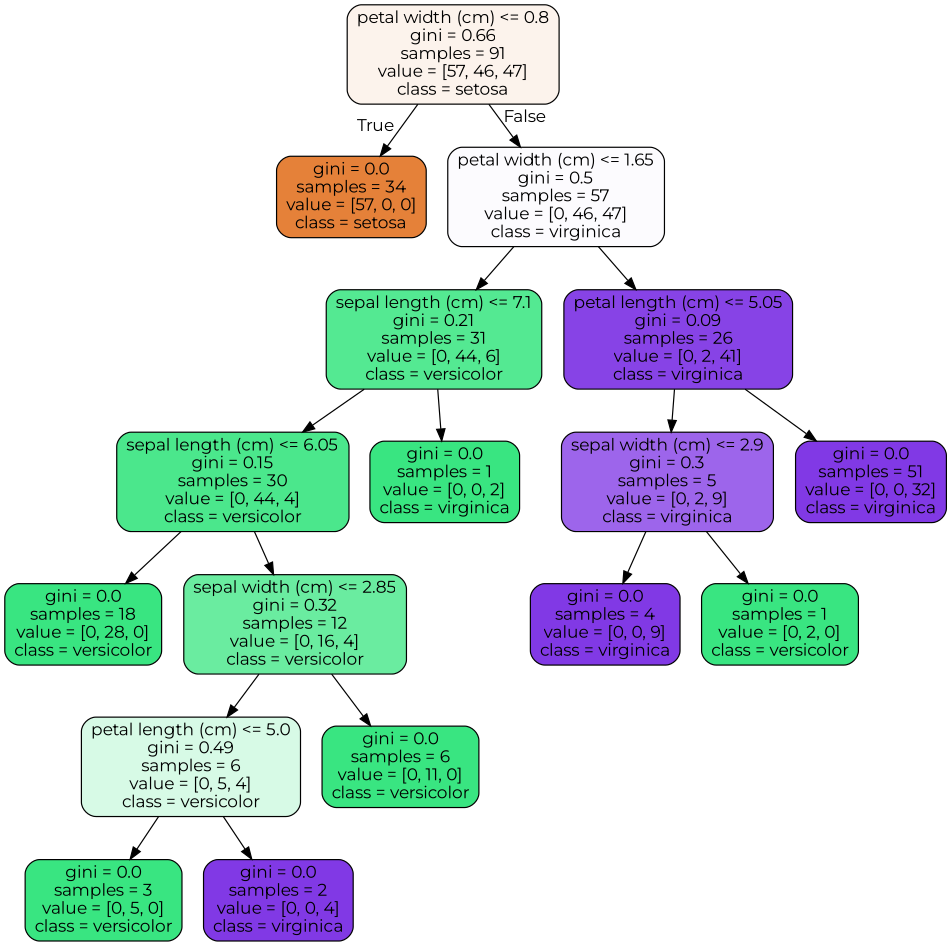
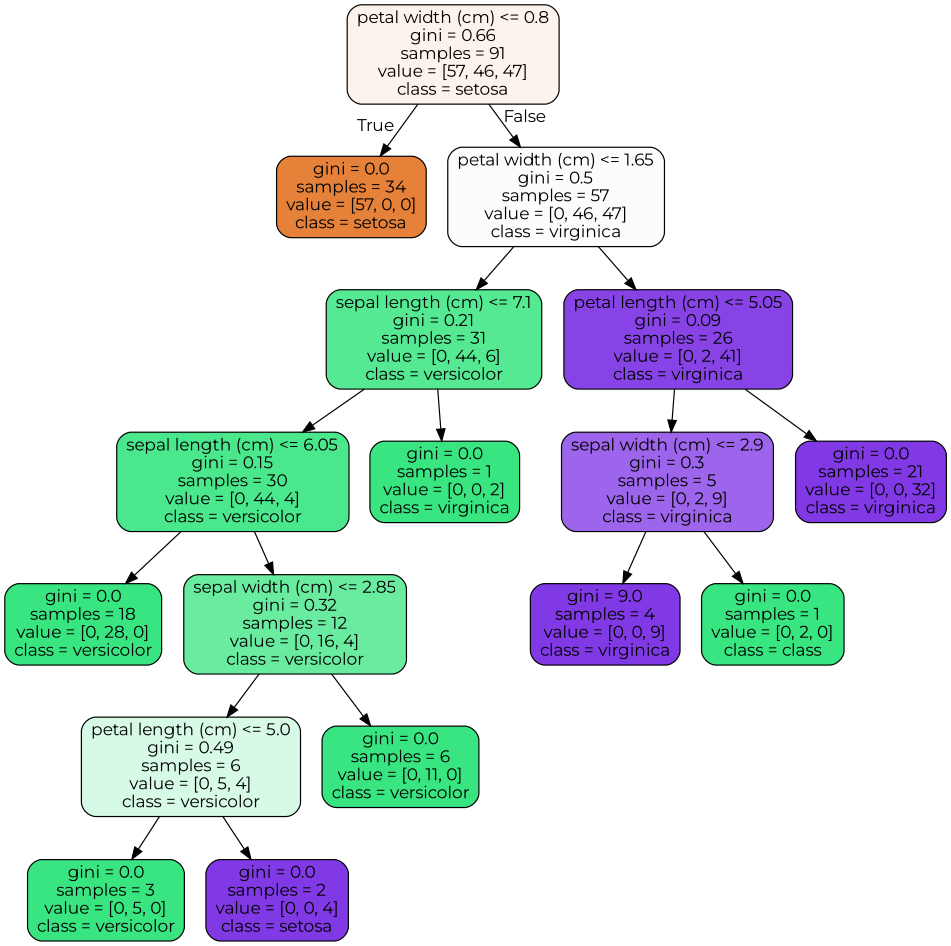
  digraph {
    fontname=Montserrat
    node [color=black fillcolor="#39e581" fontname=Montserrat shape=box style="filled, rounded"]
    edge [fontname=Montserrat]
    n1 [fillcolor="#fcf3ec" label="petal width (cm) <= 0.8\ngini = 0.66\nsamples = 91\nvalue = [57, 46, 47]\nclass = setosa"]
    n2 [fillcolor="#e58139" label="gini = 0.0\nsamples = 34\nvalue = [57, 0, 0]\nclass = setosa"]
    n3 [fillcolor="#fcfbfe" label="petal width (cm) <= 1.65\ngini = 0.5\nsamples = 57\nvalue = [0, 46, 47]\nclass = virginica"]
    n4 [fillcolor="#54e992" label="sepal length (cm) <= 7.1\ngini = 0.21\nsamples = 31\nvalue = [0, 44, 6]\nclass = versicolor"]
    n5 [fillcolor="#8743e6" label="petal length (cm) <= 5.05\ngini = 0.09\nsamples = 26\nvalue = [0, 2, 41]\nclass = virginica"]
    n6 [fillcolor="#4be78c" label="sepal length (cm) <= 6.05\ngini = 0.15\nsamples = 30\nvalue = [0, 44, 4]\nclass = versicolor"]
    n7 [label="gini = 0.0\nsamples = 1\nvalue = [0, 0, 2]\nclass = virginica"]
    n8 [fillcolor="#9d65eb" label="sepal width (cm) <= 2.9\ngini = 0.3\nsamples = 5\nvalue = [0, 2, 9]\nclass = virginica"]
-   n9 [fillcolor="#8139e5" label="gini = 0.0\nsamples = 51\nvalue = [0, 0, 32]\nclass = virginica"]
+   n9 [fillcolor="#8139e5" label="gini = 0.0\nsamples = 21\nvalue = [0, 0, 32]\nclass = virginica"]
    n10 [label="gini = 0.0\nsamples = 18\nvalue = [0, 28, 0]\nclass = versicolor"]
    n11 [fillcolor="#6aeca0" label="sepal width (cm) <= 2.85\ngini = 0.32\nsamples = 12\nvalue = [0, 16, 4]\nclass = versicolor"]
    n12 [fillcolor="#d7fae6" label="petal length (cm) <= 5.0\ngini = 0.49\nsamples = 6\nvalue = [0, 5, 4]\nclass = versicolor"]
    n13 [label="gini = 0.0\nsamples = 6\nvalue = [0, 11, 0]\nclass = versicolor"]
    n14 [label="gini = 0.0\nsamples = 3\nvalue = [0, 5, 0]\nclass = versicolor"]
-   n15 [fillcolor="#8139e5" label="gini = 0.0\nsamples = 2\nvalue = [0, 0, 4]\nclass = virginica"]
-   n16 [fillcolor="#8139e5" label="gini = 0.0\nsamples = 4\nvalue = [0, 0, 9]\nclass = virginica"]
-   n17 [label="gini = 0.0\nsamples = 1\nvalue = [0, 2, 0]\nclass = versicolor"]
+   n15 [fillcolor="#8139e5" label="gini = 0.0\nsamples = 2\nvalue = [0, 0, 4]\nclass = setosa"]
+   n16 [fillcolor="#8139e5" label="gini = 9.0\nsamples = 4\nvalue = [0, 0, 9]\nclass = virginica"]
+   n17 [label="gini = 0.0\nsamples = 1\nvalue = [0, 2, 0]\nclass = class"]
    n1 -> n2 [headlabel=True labelangle=45 labeldistance=2.5]
    n1 -> n3 [headlabel=False labelangle=-45 labeldistance=2.5]
    n3 -> n4
    n3 -> n5
    n4 -> n6
    n4 -> n7
    n5 -> n8
    n5 -> n9
    n6 -> n10
    n6 -> n11
    n8 -> n16
    n8 -> n17
    n11 -> n12
    n11 -> n13
    n12 -> n14
    n12 -> n15
  }
